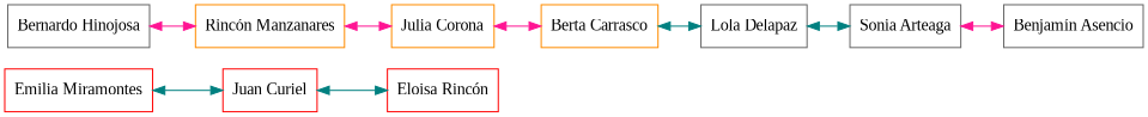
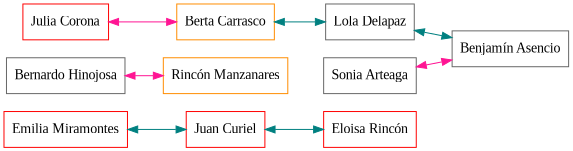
  digraph {
    compound=true
    fontname="Liberation Serif"
    rankdir=LR
    node [color=red fontname="Liberation Serif" shape=box]
    edge [color=teal dir=both fontname="Liberation Serif"]
    n1 [label="Emilia Miramontes"]
    n2 [label="Juan Curiel"]
    n3 [label="Eloisa Rincón"]
    n4 [color=gray40 label="Bernardo Hinojosa"]
    n5 [color=darkorange label="Rincón Manzanares"]
-   n6 [color=darkorange label="Julia Corona"]
+   n6 [label="Julia Corona"]
    n7 [color=darkorange label="Berta Carrasco"]
    n8 [color=gray40 label="Lola Delapaz"]
    n9 [color=gray40 label="Sonia Arteaga"]
    n10 [color=gray40 label="Benjamín Asencio"]
    n1 -> n2
    n2 -> n3
    n4 -> n5 [color=deeppink]
-   n5 -> n6 [color=deeppink]
    n6 -> n7 [color=deeppink]
    n7 -> n8
-   n8 -> n9
+   n8 -> n10
    n9 -> n10 [color=deeppink]
  }
